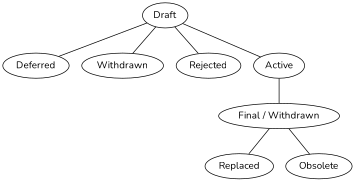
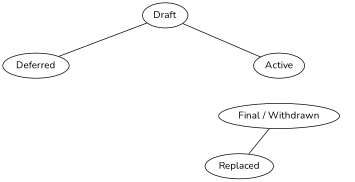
  graph {
    fontname=Nunito
    node [fillcolor=white fontname=Nunito style=filled]
    edge [fontname=Nunito]
    Draft
    Deferred
-   Withdrawn
-   Rejected
    n5 [label=Active]
    n6 [label="Final / Withdrawn"]
    Replaced
-   Obsolete
    Draft -- Deferred
-   Draft -- Withdrawn
-   Draft -- Rejected
    Draft -- n5
-   n5 -- n6
    n6 -- Replaced
-   n6 -- Obsolete
  }
